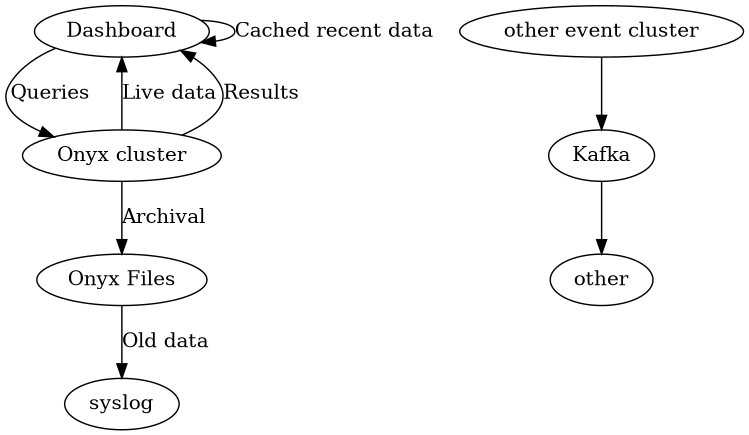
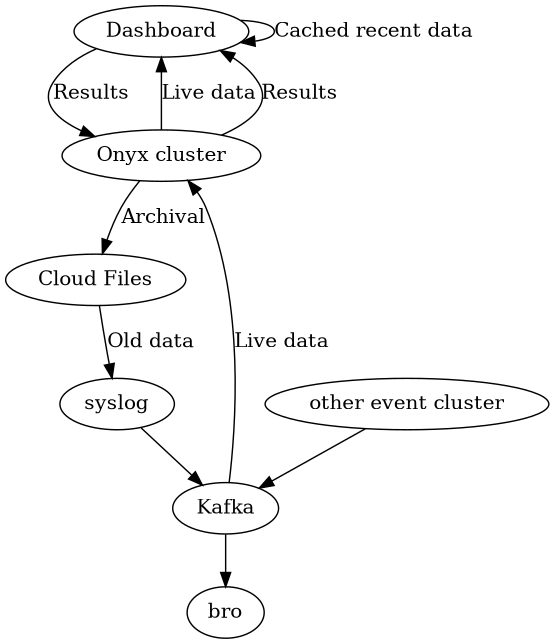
  digraph {
    n1 [label=Dashboard]
    syslog
-   n3 [label=other]
+   n3 [label=bro]
    n4 [label="other event cluster"]
    n5 [label="Onyx cluster"]
    n6 [label=Kafka]
-   n7 [label="Onyx Files"]
+   n7 [label="Cloud Files"]
    subgraph sub_1 {
      n1
    }
    subgraph sub_2 {
      syslog
      n3
      n4
    }
    n1 -> n1 [label="Cached recent data"]
-   n1 -> n5 [label=Queries]
+   n1 -> n5 [label=Results]
+   syslog -> n6
    n4 -> n6
    n5 -> n1 [label="Live data"]
    n5 -> n1 [label=Results]
    n5 -> n7 [label=Archival]
    n6 -> n3
+   n6 -> n5 [label="Live data"]
    n7 -> syslog [label="Old data"]
  }
